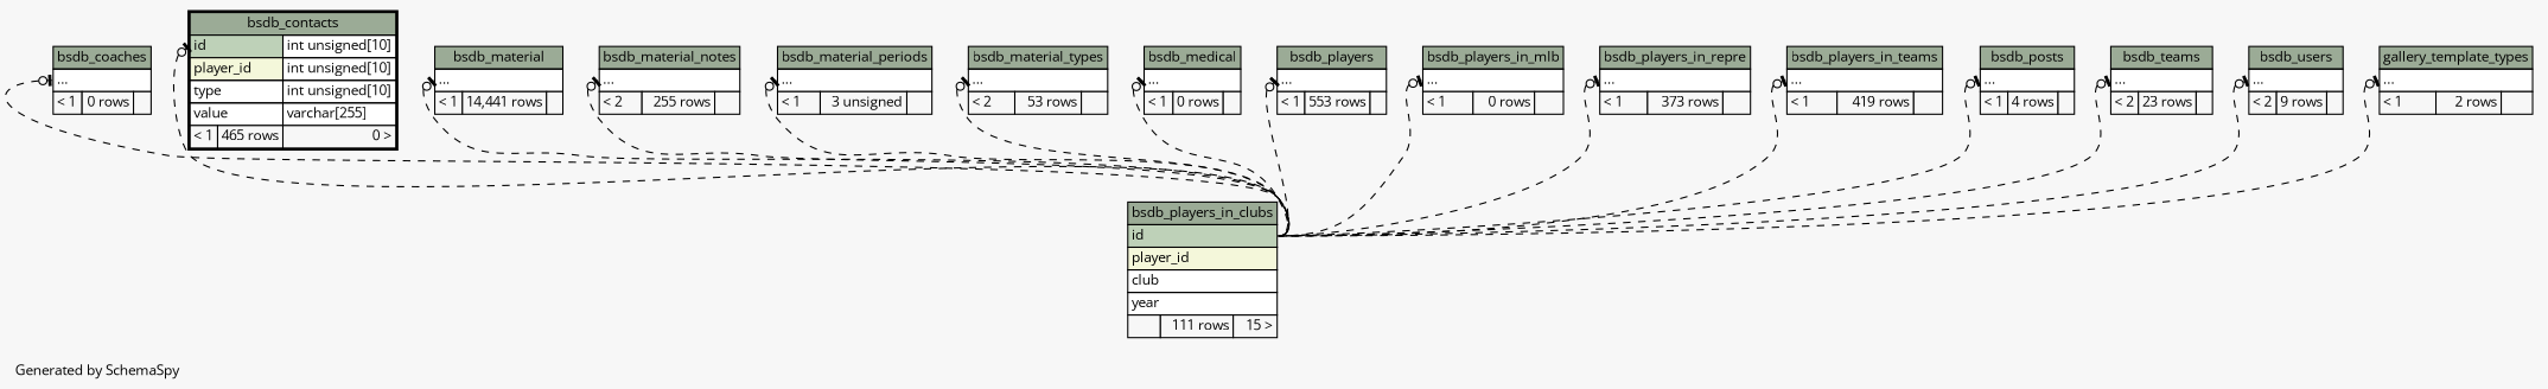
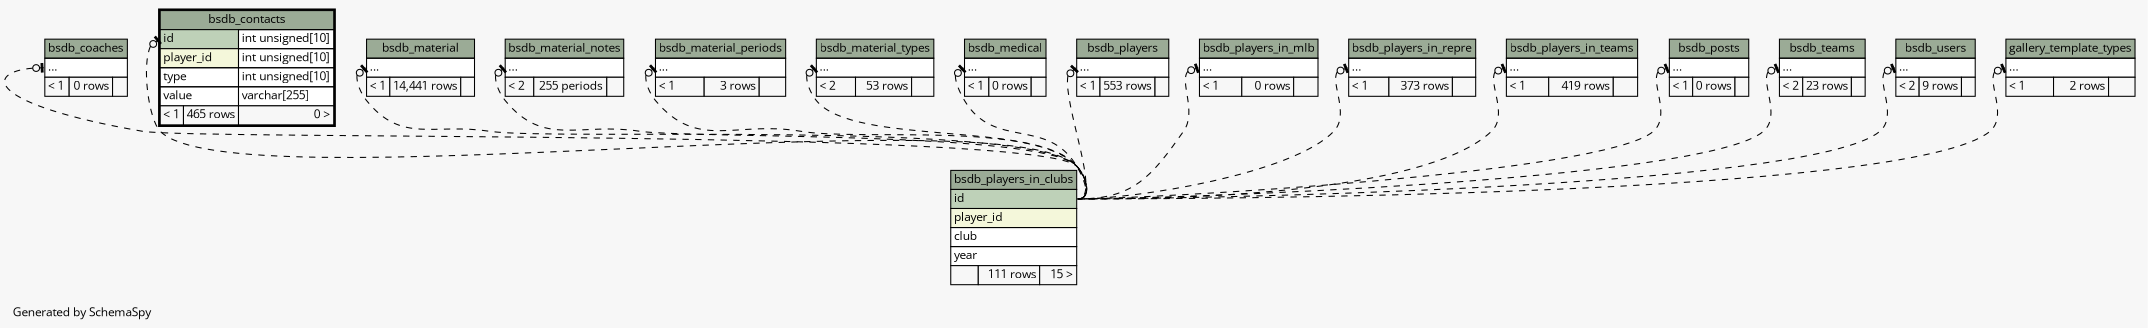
  digraph {
    bgcolor="#f7f7f7"
    fontname="Open Sans"
    fontsize=11
    label="\nGenerated by SchemaSpy"
    labeljust=l
    nodesep=0.18
    rankdir=TB
    ranksep=0.46
    node [fontname="Open Sans" fontsize=11 shape=plaintext]
    edge [arrowhead=none arrowsize=0.8 arrowtail=teeodot dir=back fontname="Open Sans" headport="id:e" style=dashed tailport="elipses:w"]
    n1 [label=<     <TABLE BORDER="0" CELLBORDER="1" CELLSPACING="0" BGCOLOR="#ffffff">       <TR><TD COLSPAN="3" BGCOLOR="#9bab96" ALIGN="CENTER">bsdb_coaches</TD></TR>       <TR><TD PORT="elipses" COLSPAN="3" ALIGN="LEFT">...</TD></TR>       <TR><TD ALIGN="LEFT" BGCOLOR="#f7f7f7">&lt; 1</TD><TD ALIGN="RIGHT" BGCOLOR="#f7f7f7">0 rows</TD><TD ALIGN="RIGHT" BGCOLOR="#f7f7f7">  </TD></TR>     </TABLE>>]
    n2 [label=<     <TABLE BORDER="0" CELLBORDER="1" CELLSPACING="0" BGCOLOR="#ffffff">       <TR><TD COLSPAN="3" BGCOLOR="#9bab96" ALIGN="CENTER">bsdb_players_in_clubs</TD></TR>       <TR><TD PORT="id" COLSPAN="3" BGCOLOR="#bed1b8" ALIGN="LEFT">id</TD></TR>       <TR><TD PORT="player_id" COLSPAN="3" BGCOLOR="#f4f7da" ALIGN="LEFT">player_id</TD></TR>       <TR><TD PORT="club" COLSPAN="3" ALIGN="LEFT">club</TD></TR>       <TR><TD PORT="year" COLSPAN="3" ALIGN="LEFT">year</TD></TR>       <TR><TD ALIGN="LEFT" BGCOLOR="#f7f7f7">  </TD><TD ALIGN="RIGHT" BGCOLOR="#f7f7f7">111 rows</TD><TD ALIGN="RIGHT" BGCOLOR="#f7f7f7">15 &gt;</TD></TR>     </TABLE>>]
    n3 [label=<     <TABLE BORDER="2" CELLBORDER="1" CELLSPACING="0" BGCOLOR="#ffffff">       <TR><TD COLSPAN="3" BGCOLOR="#9bab96" ALIGN="CENTER">bsdb_contacts</TD></TR>       <TR><TD PORT="id" COLSPAN="2" BGCOLOR="#bed1b8" ALIGN="LEFT">id</TD><TD PORT="id.type" ALIGN="LEFT">int unsigned[10]</TD></TR>       <TR><TD PORT="player_id" COLSPAN="2" BGCOLOR="#f4f7da" ALIGN="LEFT">player_id</TD><TD PORT="player_id.type" ALIGN="LEFT">int unsigned[10]</TD></TR>       <TR><TD PORT="type" COLSPAN="2" ALIGN="LEFT">type</TD><TD PORT="type.type" ALIGN="LEFT">int unsigned[10]</TD></TR>       <TR><TD PORT="value" COLSPAN="2" ALIGN="LEFT">value</TD><TD PORT="value.type" ALIGN="LEFT">varchar[255]</TD></TR>       <TR><TD ALIGN="LEFT" BGCOLOR="#f7f7f7">&lt; 1</TD><TD ALIGN="RIGHT" BGCOLOR="#f7f7f7">465 rows</TD><TD ALIGN="RIGHT" BGCOLOR="#f7f7f7">0 &gt;</TD></TR>     </TABLE>>]
    n4 [label=<     <TABLE BORDER="0" CELLBORDER="1" CELLSPACING="0" BGCOLOR="#ffffff">       <TR><TD COLSPAN="3" BGCOLOR="#9bab96" ALIGN="CENTER">bsdb_material</TD></TR>       <TR><TD PORT="elipses" COLSPAN="3" ALIGN="LEFT">...</TD></TR>       <TR><TD ALIGN="LEFT" BGCOLOR="#f7f7f7">&lt; 1</TD><TD ALIGN="RIGHT" BGCOLOR="#f7f7f7">14,441 rows</TD><TD ALIGN="RIGHT" BGCOLOR="#f7f7f7">  </TD></TR>     </TABLE>>]
-   n5 [label=<     <TABLE BORDER="0" CELLBORDER="1" CELLSPACING="0" BGCOLOR="#ffffff">       <TR><TD COLSPAN="3" BGCOLOR="#9bab96" ALIGN="CENTER">bsdb_material_notes</TD></TR>       <TR><TD PORT="elipses" COLSPAN="3" ALIGN="LEFT">...</TD></TR>       <TR><TD ALIGN="LEFT" BGCOLOR="#f7f7f7">&lt; 2</TD><TD ALIGN="RIGHT" BGCOLOR="#f7f7f7">255 rows</TD><TD ALIGN="RIGHT" BGCOLOR="#f7f7f7">  </TD></TR>     </TABLE>>]
-   n6 [label=<     <TABLE BORDER="0" CELLBORDER="1" CELLSPACING="0" BGCOLOR="#ffffff">       <TR><TD COLSPAN="3" BGCOLOR="#9bab96" ALIGN="CENTER">bsdb_material_periods</TD></TR>       <TR><TD PORT="elipses" COLSPAN="3" ALIGN="LEFT">...</TD></TR>       <TR><TD ALIGN="LEFT" BGCOLOR="#f7f7f7">&lt; 1</TD><TD ALIGN="RIGHT" BGCOLOR="#f7f7f7">3 unsigned</TD><TD ALIGN="RIGHT" BGCOLOR="#f7f7f7">  </TD></TR>     </TABLE>>]
+   n5 [label=<     <TABLE BORDER="0" CELLBORDER="1" CELLSPACING="0" BGCOLOR="#ffffff">       <TR><TD COLSPAN="3" BGCOLOR="#9bab96" ALIGN="CENTER">bsdb_material_notes</TD></TR>       <TR><TD PORT="elipses" COLSPAN="3" ALIGN="LEFT">...</TD></TR>       <TR><TD ALIGN="LEFT" BGCOLOR="#f7f7f7">&lt; 2</TD><TD ALIGN="RIGHT" BGCOLOR="#f7f7f7">255 periods</TD><TD ALIGN="RIGHT" BGCOLOR="#f7f7f7">  </TD></TR>     </TABLE>>]
+   n6 [label=<     <TABLE BORDER="0" CELLBORDER="1" CELLSPACING="0" BGCOLOR="#ffffff">       <TR><TD COLSPAN="3" BGCOLOR="#9bab96" ALIGN="CENTER">bsdb_material_periods</TD></TR>       <TR><TD PORT="elipses" COLSPAN="3" ALIGN="LEFT">...</TD></TR>       <TR><TD ALIGN="LEFT" BGCOLOR="#f7f7f7">&lt; 1</TD><TD ALIGN="RIGHT" BGCOLOR="#f7f7f7">3 rows</TD><TD ALIGN="RIGHT" BGCOLOR="#f7f7f7">  </TD></TR>     </TABLE>>]
    n7 [label=<     <TABLE BORDER="0" CELLBORDER="1" CELLSPACING="0" BGCOLOR="#ffffff">       <TR><TD COLSPAN="3" BGCOLOR="#9bab96" ALIGN="CENTER">bsdb_material_types</TD></TR>       <TR><TD PORT="elipses" COLSPAN="3" ALIGN="LEFT">...</TD></TR>       <TR><TD ALIGN="LEFT" BGCOLOR="#f7f7f7">&lt; 2</TD><TD ALIGN="RIGHT" BGCOLOR="#f7f7f7">53 rows</TD><TD ALIGN="RIGHT" BGCOLOR="#f7f7f7">  </TD></TR>     </TABLE>>]
    n8 [label=<     <TABLE BORDER="0" CELLBORDER="1" CELLSPACING="0" BGCOLOR="#ffffff">       <TR><TD COLSPAN="3" BGCOLOR="#9bab96" ALIGN="CENTER">bsdb_medical</TD></TR>       <TR><TD PORT="elipses" COLSPAN="3" ALIGN="LEFT">...</TD></TR>       <TR><TD ALIGN="LEFT" BGCOLOR="#f7f7f7">&lt; 1</TD><TD ALIGN="RIGHT" BGCOLOR="#f7f7f7">0 rows</TD><TD ALIGN="RIGHT" BGCOLOR="#f7f7f7">  </TD></TR>     </TABLE>>]
    n9 [label=<     <TABLE BORDER="0" CELLBORDER="1" CELLSPACING="0" BGCOLOR="#ffffff">       <TR><TD COLSPAN="3" BGCOLOR="#9bab96" ALIGN="CENTER">bsdb_players</TD></TR>       <TR><TD PORT="elipses" COLSPAN="3" ALIGN="LEFT">...</TD></TR>       <TR><TD ALIGN="LEFT" BGCOLOR="#f7f7f7">&lt; 1</TD><TD ALIGN="RIGHT" BGCOLOR="#f7f7f7">553 rows</TD><TD ALIGN="RIGHT" BGCOLOR="#f7f7f7">  </TD></TR>     </TABLE>>]
    n10 [label=<     <TABLE BORDER="0" CELLBORDER="1" CELLSPACING="0" BGCOLOR="#ffffff">       <TR><TD COLSPAN="3" BGCOLOR="#9bab96" ALIGN="CENTER">bsdb_players_in_mlb</TD></TR>       <TR><TD PORT="elipses" COLSPAN="3" ALIGN="LEFT">...</TD></TR>       <TR><TD ALIGN="LEFT" BGCOLOR="#f7f7f7">&lt; 1</TD><TD ALIGN="RIGHT" BGCOLOR="#f7f7f7">0 rows</TD><TD ALIGN="RIGHT" BGCOLOR="#f7f7f7">  </TD></TR>     </TABLE>>]
    n11 [label=<     <TABLE BORDER="0" CELLBORDER="1" CELLSPACING="0" BGCOLOR="#ffffff">       <TR><TD COLSPAN="3" BGCOLOR="#9bab96" ALIGN="CENTER">bsdb_players_in_repre</TD></TR>       <TR><TD PORT="elipses" COLSPAN="3" ALIGN="LEFT">...</TD></TR>       <TR><TD ALIGN="LEFT" BGCOLOR="#f7f7f7">&lt; 1</TD><TD ALIGN="RIGHT" BGCOLOR="#f7f7f7">373 rows</TD><TD ALIGN="RIGHT" BGCOLOR="#f7f7f7">  </TD></TR>     </TABLE>>]
    n12 [label=<     <TABLE BORDER="0" CELLBORDER="1" CELLSPACING="0" BGCOLOR="#ffffff">       <TR><TD COLSPAN="3" BGCOLOR="#9bab96" ALIGN="CENTER">bsdb_players_in_teams</TD></TR>       <TR><TD PORT="elipses" COLSPAN="3" ALIGN="LEFT">...</TD></TR>       <TR><TD ALIGN="LEFT" BGCOLOR="#f7f7f7">&lt; 1</TD><TD ALIGN="RIGHT" BGCOLOR="#f7f7f7">419 rows</TD><TD ALIGN="RIGHT" BGCOLOR="#f7f7f7">  </TD></TR>     </TABLE>>]
-   n13 [label=<     <TABLE BORDER="0" CELLBORDER="1" CELLSPACING="0" BGCOLOR="#ffffff">       <TR><TD COLSPAN="3" BGCOLOR="#9bab96" ALIGN="CENTER">bsdb_posts</TD></TR>       <TR><TD PORT="elipses" COLSPAN="3" ALIGN="LEFT">...</TD></TR>       <TR><TD ALIGN="LEFT" BGCOLOR="#f7f7f7">&lt; 1</TD><TD ALIGN="RIGHT" BGCOLOR="#f7f7f7">4 rows</TD><TD ALIGN="RIGHT" BGCOLOR="#f7f7f7">  </TD></TR>     </TABLE>>]
+   n13 [label=<     <TABLE BORDER="0" CELLBORDER="1" CELLSPACING="0" BGCOLOR="#ffffff">       <TR><TD COLSPAN="3" BGCOLOR="#9bab96" ALIGN="CENTER">bsdb_posts</TD></TR>       <TR><TD PORT="elipses" COLSPAN="3" ALIGN="LEFT">...</TD></TR>       <TR><TD ALIGN="LEFT" BGCOLOR="#f7f7f7">&lt; 1</TD><TD ALIGN="RIGHT" BGCOLOR="#f7f7f7">0 rows</TD><TD ALIGN="RIGHT" BGCOLOR="#f7f7f7">  </TD></TR>     </TABLE>>]
    n14 [label=<     <TABLE BORDER="0" CELLBORDER="1" CELLSPACING="0" BGCOLOR="#ffffff">       <TR><TD COLSPAN="3" BGCOLOR="#9bab96" ALIGN="CENTER">bsdb_teams</TD></TR>       <TR><TD PORT="elipses" COLSPAN="3" ALIGN="LEFT">...</TD></TR>       <TR><TD ALIGN="LEFT" BGCOLOR="#f7f7f7">&lt; 2</TD><TD ALIGN="RIGHT" BGCOLOR="#f7f7f7">23 rows</TD><TD ALIGN="RIGHT" BGCOLOR="#f7f7f7">  </TD></TR>     </TABLE>>]
    n15 [label=<     <TABLE BORDER="0" CELLBORDER="1" CELLSPACING="0" BGCOLOR="#ffffff">       <TR><TD COLSPAN="3" BGCOLOR="#9bab96" ALIGN="CENTER">bsdb_users</TD></TR>       <TR><TD PORT="elipses" COLSPAN="3" ALIGN="LEFT">...</TD></TR>       <TR><TD ALIGN="LEFT" BGCOLOR="#f7f7f7">&lt; 2</TD><TD ALIGN="RIGHT" BGCOLOR="#f7f7f7">9 rows</TD><TD ALIGN="RIGHT" BGCOLOR="#f7f7f7">  </TD></TR>     </TABLE>>]
    n16 [label=<     <TABLE BORDER="0" CELLBORDER="1" CELLSPACING="0" BGCOLOR="#ffffff">       <TR><TD COLSPAN="3" BGCOLOR="#9bab96" ALIGN="CENTER">gallery_template_types</TD></TR>       <TR><TD PORT="elipses" COLSPAN="3" ALIGN="LEFT">...</TD></TR>       <TR><TD ALIGN="LEFT" BGCOLOR="#f7f7f7">&lt; 1</TD><TD ALIGN="RIGHT" BGCOLOR="#f7f7f7">2 rows</TD><TD ALIGN="RIGHT" BGCOLOR="#f7f7f7">  </TD></TR>     </TABLE>>]
    n1 -> n2
    n3 -> n2 [tailport="id:w"]
    n4 -> n2
    n5 -> n2
    n6 -> n2
    n7 -> n2
    n8 -> n2
    n9 -> n2
    n10 -> n2
    n11 -> n2
    n12 -> n2
    n13 -> n2
    n14 -> n2
    n15 -> n2
    n16 -> n2
  }
